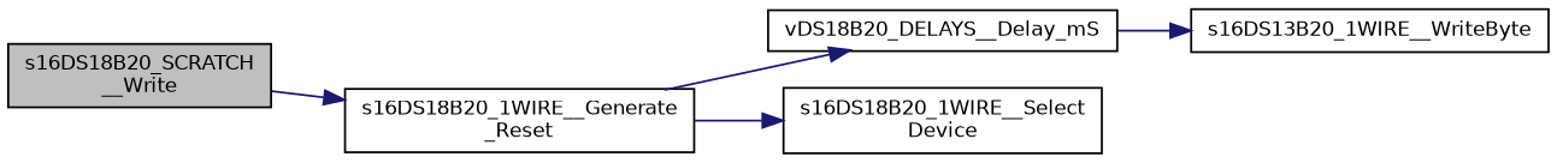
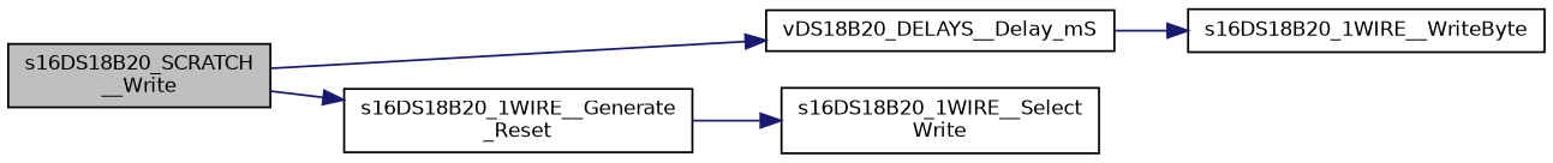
  digraph {
    rankdir=LR
    node [color=black fillcolor=white fontname=Helvetica fontsize=10 shape=record style=filled]
    edge [color=midnightblue fontname=Helvetica fontsize=10 labelfontname=Helvetica labelfontsize=10 style=solid]
    n1 [fillcolor=grey75 fontcolor=black height=0.2 label="s16DS18B20_SCRATCH\l__Write" width=0.4]
    n2 [height=0.2 label="s16DS18B20_1WIRE__Generate\l_Reset" width=0.4]
    n3 [height=0.2 label=vDS18B20_DELAYS__Delay_mS width=0.4]
-   n4 [height=0.2 label="s16DS18B20_1WIRE__Select\lDevice" width=0.4]
-   n5 [height=0.2 label=s16DS13B20_1WIRE__WriteByte width=0.4]
+   n4 [height=0.2 label="s16DS18B20_1WIRE__Select\lWrite" width=0.4]
+   n5 [height=0.2 label=s16DS18B20_1WIRE__WriteByte width=0.4]
    n1 -> n2
-   n2 -> n3
+   n1 -> n3
    n2 -> n4
    n3 -> n5
  }
